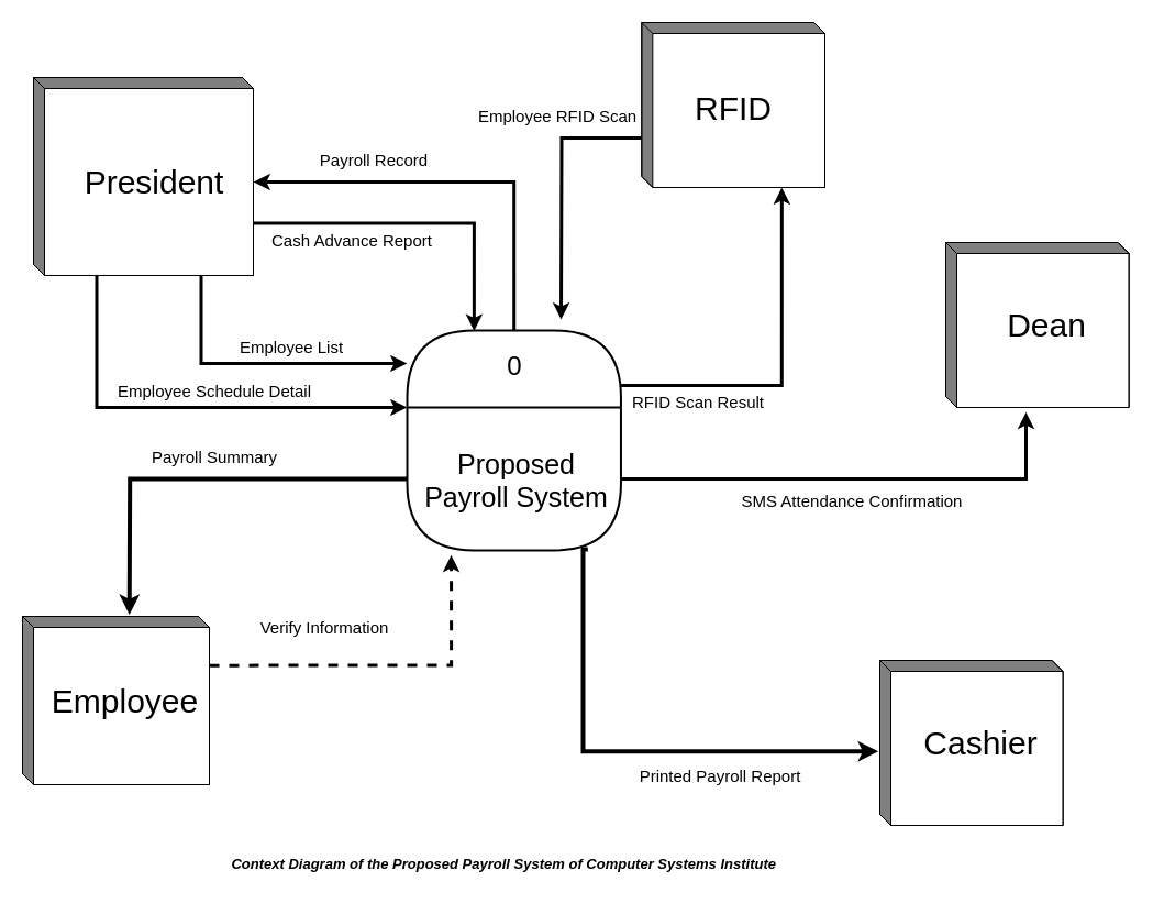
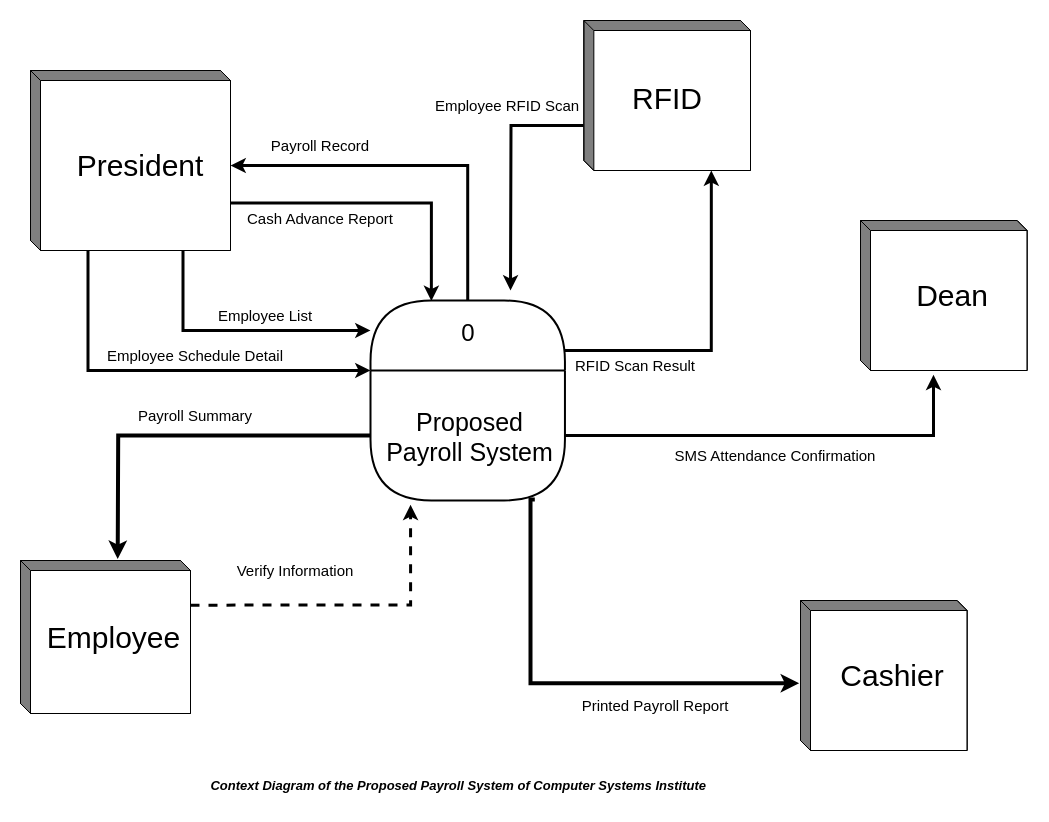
  <mxCell id="0" />
  <mxCell id="1" parent="0" />
  <mxCell id="2" value="" style="swimlane;childLayout=stackLayout;horizontal=1;startSize=70;horizontalStack=0;rounded=1;fontSize=14;fontStyle=0;strokeWidth=2;resizeParent=0;resizeLast=1;shadow=0;dashed=0;align=center;arcSize=29;whiteSpace=wrap;html=1;" parent="1" vertex="1"><mxGeometry x="370" y="300" width="194.45" height="200" as="geometry" /></mxCell>
  <mxCell id="3" value="&lt;div style=&quot;font-size: 25px;&quot;&gt;&lt;font style=&quot;font-size: 25px;&quot;&gt;&lt;br style=&quot;&quot;&gt;&lt;/font&gt;&lt;/div&gt;&lt;span style=&quot;font-size: 25px;&quot;&gt;Proposed&lt;/span&gt;&lt;br&gt;&lt;div style=&quot;font-size: 25px;&quot;&gt;&lt;font style=&quot;font-size: 25px;&quot;&gt;Payroll System&lt;/font&gt;&lt;/div&gt;" style="align=center;strokeColor=none;fillColor=none;spacingLeft=4;fontSize=20;verticalAlign=top;resizable=0;rotatable=0;part=1;html=1;" parent="2" vertex="1"><mxGeometry y="70" width="194.45" height="130" as="geometry" /></mxCell>
  <mxCell id="4" style="edgeStyle=orthogonalEdgeStyle;rounded=0;orthogonalLoop=1;jettySize=auto;html=1;exitX=-0.008;exitY=0.552;exitDx=0;exitDy=0;exitPerimeter=0;strokeWidth=4;entryX=0.845;entryY=0.992;entryDx=0;entryDy=0;entryPerimeter=0;startArrow=classic;startFill=1;endArrow=none;endFill=0;" parent="1" source="16" target="3" edge="1"><mxGeometry relative="1" as="geometry"><mxPoint x="530" y="540" as="targetPoint" /><mxPoint x="738.8" y="587.16" as="sourcePoint" /><Array as="points"><mxPoint x="530" y="683" /><mxPoint x="530" y="499" /></Array></mxGeometry></mxCell>
  <mxCell id="5" style="edgeStyle=orthogonalEdgeStyle;rounded=0;orthogonalLoop=1;jettySize=auto;html=1;entryX=0.686;entryY=-0.008;entryDx=0;entryDy=0;entryPerimeter=0;strokeWidth=4;" parent="1" source="3" edge="1"><mxGeometry relative="1" as="geometry"><mxPoint x="117.2" y="558.56" as="targetPoint" /></mxGeometry></mxCell>
  <mxCell id="6" value="&lt;font style=&quot;font-size: 15px;&quot;&gt;Payroll Summary&lt;/font&gt;" style="text;strokeColor=none;align=center;fillColor=none;html=1;verticalAlign=middle;whiteSpace=wrap;rounded=0;" parent="1" vertex="1"><mxGeometry x="130" y="400" width="130" height="30" as="geometry" /></mxCell>
  <mxCell id="7" value="&lt;span style=&quot;font-size: 15px;&quot;&gt;Printed Payroll Report&lt;/span&gt;" style="text;strokeColor=none;align=center;fillColor=none;html=1;verticalAlign=middle;whiteSpace=wrap;rounded=0;" parent="1" vertex="1"><mxGeometry x="560" y="690" width="190" height="30" as="geometry" /></mxCell>
- <mxCell id="8" value="&lt;font style=&quot;font-size: 15px;&quot;&gt;Payroll Record&lt;/font&gt;" style="text;strokeColor=none;align=center;fillColor=none;html=1;verticalAlign=middle;whiteSpace=wrap;rounded=0;" parent="1" vertex="1"><mxGeometry x="260" y="130" width="160" height="30" as="geometry" /></mxCell>
+ <mxCell id="8" value="&lt;font style=&quot;font-size: 15px;&quot;&gt;Payroll Record&lt;/font&gt;" style="text;strokeColor=none;align=center;fillColor=none;html=1;verticalAlign=middle;whiteSpace=wrap;rounded=0;" parent="1" vertex="1"><mxGeometry x="240" y="130" width="160" height="30" as="geometry" /></mxCell>
  <mxCell id="9" style="edgeStyle=orthogonalEdgeStyle;rounded=0;orthogonalLoop=1;jettySize=auto;html=1;exitX=0;exitY=0;exitDx=57.5;exitDy=180;exitPerimeter=0;entryX=0;entryY=0;entryDx=0;entryDy=0;strokeWidth=3;" parent="1" source="10" target="3" edge="1"><mxGeometry relative="1" as="geometry"><Array as="points"><mxPoint x="88" y="370" /></Array></mxGeometry></mxCell>
  <mxCell id="10" value="" style="html=1;dashed=0;whiteSpace=wrap;shape=mxgraph.dfd.externalEntity" parent="1" vertex="1"><mxGeometry x="30" y="70" width="200" height="180" as="geometry" /></mxCell>
  <mxCell id="11" value="&lt;font style=&quot;font-size: 30px;&quot;&gt;President&lt;/font&gt;" style="text;strokeColor=none;align=center;fillColor=none;html=1;verticalAlign=middle;whiteSpace=wrap;rounded=0;" parent="10" vertex="1"><mxGeometry x="20" y="20" width="180" height="150" as="geometry" /></mxCell>
  <mxCell id="12" value="&lt;span style=&quot;font-size: 15px;&quot;&gt;Employee RFID Scan&lt;/span&gt;" style="text;strokeColor=none;align=center;fillColor=none;html=1;verticalAlign=middle;whiteSpace=wrap;rounded=0;" parent="1" vertex="1"><mxGeometry x="412" y="90" width="190" height="30" as="geometry" /></mxCell>
  <mxCell id="13" value="&lt;b&gt;&lt;i&gt;&lt;font style=&quot;font-size: 13px;&quot;&gt;Context Diagram of the Proposed Payroll System of Computer Systems Institute&amp;nbsp;&lt;/font&gt;&lt;/i&gt;&lt;/b&gt;" style="text;strokeColor=none;align=center;fillColor=none;html=1;verticalAlign=middle;whiteSpace=wrap;rounded=0;" parent="1" vertex="1"><mxGeometry x="200" y="770" width="520" height="30" as="geometry" /></mxCell>
  <mxCell id="14" value="" style="html=1;dashed=0;whiteSpace=wrap;shape=mxgraph.dfd.externalEntity" parent="1" vertex="1"><mxGeometry x="20" y="560" width="170" height="153" as="geometry" /></mxCell>
  <mxCell id="15" value="&lt;font style=&quot;font-size: 30px;&quot;&gt;Employee&lt;/font&gt;" style="text;strokeColor=none;align=center;fillColor=none;html=1;verticalAlign=middle;whiteSpace=wrap;rounded=0;" parent="14" vertex="1"><mxGeometry x="17" y="12.75" width="153" height="127.5" as="geometry" /></mxCell>
  <mxCell id="16" value="" style="html=1;dashed=0;whiteSpace=wrap;shape=mxgraph.dfd.externalEntity" parent="1" vertex="1"><mxGeometry x="800" y="600" width="166.67" height="150" as="geometry" /></mxCell>
  <mxCell id="17" value="&lt;font style=&quot;font-size: 30px;&quot;&gt;Cashier&lt;/font&gt;" style="text;strokeColor=none;align=center;fillColor=none;html=1;verticalAlign=middle;whiteSpace=wrap;rounded=0;" parent="16" vertex="1"><mxGeometry x="16.667" y="12.503" width="150.003" height="125" as="geometry" /></mxCell>
  <mxCell id="18" style="edgeStyle=orthogonalEdgeStyle;rounded=0;orthogonalLoop=1;jettySize=auto;html=1;exitX=0.5;exitY=0;exitDx=0;exitDy=0;entryX=0;entryY=0;entryDx=200;entryDy=95;entryPerimeter=0;strokeWidth=3;" parent="1" source="2" target="10" edge="1"><mxGeometry relative="1" as="geometry" /></mxCell>
  <mxCell id="19" style="edgeStyle=orthogonalEdgeStyle;rounded=0;orthogonalLoop=1;jettySize=auto;html=1;exitX=0;exitY=0;exitDx=0;exitDy=105;exitPerimeter=0;strokeWidth=3;" parent="1" source="20" edge="1"><mxGeometry relative="1" as="geometry"><mxPoint x="510" y="290" as="targetPoint" /></mxGeometry></mxCell>
  <mxCell id="20" value="" style="html=1;dashed=0;whiteSpace=wrap;shape=mxgraph.dfd.externalEntity" parent="1" vertex="1"><mxGeometry x="583.33" y="20" width="166.67" height="150" as="geometry" /></mxCell>
  <mxCell id="21" value="&lt;font style=&quot;font-size: 30px;&quot;&gt;RFID&lt;/font&gt;" style="text;strokeColor=none;align=center;fillColor=none;html=1;verticalAlign=middle;whiteSpace=wrap;rounded=0;" parent="20" vertex="1"><mxGeometry x="8.337" y="15.003" width="150.003" height="125" as="geometry" /></mxCell>
  <mxCell id="22" style="edgeStyle=orthogonalEdgeStyle;rounded=0;orthogonalLoop=1;jettySize=auto;html=1;exitX=1;exitY=0.25;exitDx=0;exitDy=0;entryX=0;entryY=0;entryDx=127.502;entryDy=150;entryPerimeter=0;strokeWidth=3;" parent="1" source="2" target="20" edge="1"><mxGeometry relative="1" as="geometry" /></mxCell>
  <mxCell id="23" value="&lt;span style=&quot;font-size: 15px;&quot;&gt;RFID Scan Result&lt;/span&gt;" style="text;strokeColor=none;align=center;fillColor=none;html=1;verticalAlign=middle;whiteSpace=wrap;rounded=0;" parent="1" vertex="1"><mxGeometry x="540" y="350" width="190" height="30" as="geometry" /></mxCell>
  <mxCell id="24" value="" style="html=1;dashed=0;whiteSpace=wrap;shape=mxgraph.dfd.externalEntity" parent="1" vertex="1"><mxGeometry x="860" y="220" width="166.67" height="150" as="geometry" /></mxCell>
  <mxCell id="25" style="edgeStyle=orthogonalEdgeStyle;rounded=0;orthogonalLoop=1;jettySize=auto;html=1;exitX=1;exitY=0.5;exitDx=0;exitDy=0;entryX=0.438;entryY=1.029;entryDx=0;entryDy=0;entryPerimeter=0;strokeWidth=3;" parent="1" source="3" target="24" edge="1"><mxGeometry relative="1" as="geometry"><mxPoint x="760" y="435.714" as="targetPoint" /><Array as="points"><mxPoint x="933" y="435" /></Array></mxGeometry></mxCell>
  <mxCell id="26" value="&lt;span style=&quot;font-size: 15px;&quot;&gt;SMS Attendance Confirmation&lt;/span&gt;" style="text;strokeColor=none;align=center;fillColor=none;html=1;verticalAlign=middle;whiteSpace=wrap;rounded=0;" parent="1" vertex="1"><mxGeometry x="630" y="440" width="290" height="30" as="geometry" /></mxCell>
  <mxCell id="27" value="&lt;font style=&quot;font-size: 15px;&quot;&gt;Employee Schedule Detail&lt;/font&gt;" style="text;strokeColor=none;align=center;fillColor=none;html=1;verticalAlign=middle;whiteSpace=wrap;rounded=0;" parent="1" vertex="1"><mxGeometry x="100" y="340" width="190" height="30" as="geometry" /></mxCell>
  <mxCell id="28" style="edgeStyle=orthogonalEdgeStyle;rounded=0;orthogonalLoop=1;jettySize=auto;html=1;exitX=0;exitY=0;exitDx=152.5;exitDy=180;exitPerimeter=0;entryX=0;entryY=0.15;entryDx=0;entryDy=0;entryPerimeter=0;strokeWidth=3;" parent="1" source="10" target="2" edge="1"><mxGeometry relative="1" as="geometry" /></mxCell>
  <mxCell id="29" value="&lt;font style=&quot;font-size: 15px;&quot;&gt;Employee List&lt;/font&gt;" style="text;strokeColor=none;align=center;fillColor=none;html=1;verticalAlign=middle;whiteSpace=wrap;rounded=0;" parent="1" vertex="1"><mxGeometry x="170" y="300" width="190" height="30" as="geometry" /></mxCell>
  <mxCell id="30" style="edgeStyle=orthogonalEdgeStyle;rounded=0;orthogonalLoop=1;jettySize=auto;html=1;exitX=1;exitY=0.25;exitDx=0;exitDy=0;entryX=0.206;entryY=1.033;entryDx=0;entryDy=0;entryPerimeter=0;strokeWidth=3;dashed=1;" parent="1" source="15" target="3" edge="1"><mxGeometry relative="1" as="geometry" /></mxCell>
  <mxCell id="31" value="&lt;font style=&quot;font-size: 15px;&quot;&gt;Verify Information&lt;/font&gt;" style="text;strokeColor=none;align=center;fillColor=none;html=1;verticalAlign=middle;whiteSpace=wrap;rounded=0;" parent="1" vertex="1"><mxGeometry x="230" y="555" width="130" height="30" as="geometry" /></mxCell>
  <mxCell id="32" value="&lt;font style=&quot;font-size: 24px;&quot;&gt;0&lt;/font&gt;" style="text;strokeColor=none;align=center;fillColor=none;html=1;verticalAlign=middle;whiteSpace=wrap;rounded=0;" parent="1" vertex="1"><mxGeometry x="438" y="318" width="60" height="30" as="geometry" /></mxCell>
  <mxCell id="33" value="&lt;font style=&quot;font-size: 30px;&quot;&gt;Dean&lt;/font&gt;" style="text;strokeColor=none;align=center;fillColor=none;html=1;verticalAlign=middle;whiteSpace=wrap;rounded=0;" parent="1" vertex="1"><mxGeometry x="876.667" y="232.503" width="150.003" height="125" as="geometry" /></mxCell>
  <mxCell id="34" style="edgeStyle=orthogonalEdgeStyle;rounded=0;orthogonalLoop=1;jettySize=auto;html=1;exitX=1;exitY=0.75;exitDx=0;exitDy=0;entryX=0.313;entryY=0.002;entryDx=0;entryDy=0;entryPerimeter=0;strokeWidth=3;" edge="1" parent="1" source="11" target="2"><mxGeometry relative="1" as="geometry" /></mxCell>
  <mxCell id="35" value="&lt;font style=&quot;font-size: 15px;&quot;&gt;Cash Advance Report&lt;/font&gt;" style="text;strokeColor=none;align=center;fillColor=none;html=1;verticalAlign=middle;whiteSpace=wrap;rounded=0;" vertex="1" parent="1"><mxGeometry x="240" y="202.5" width="160" height="30" as="geometry" /></mxCell>
